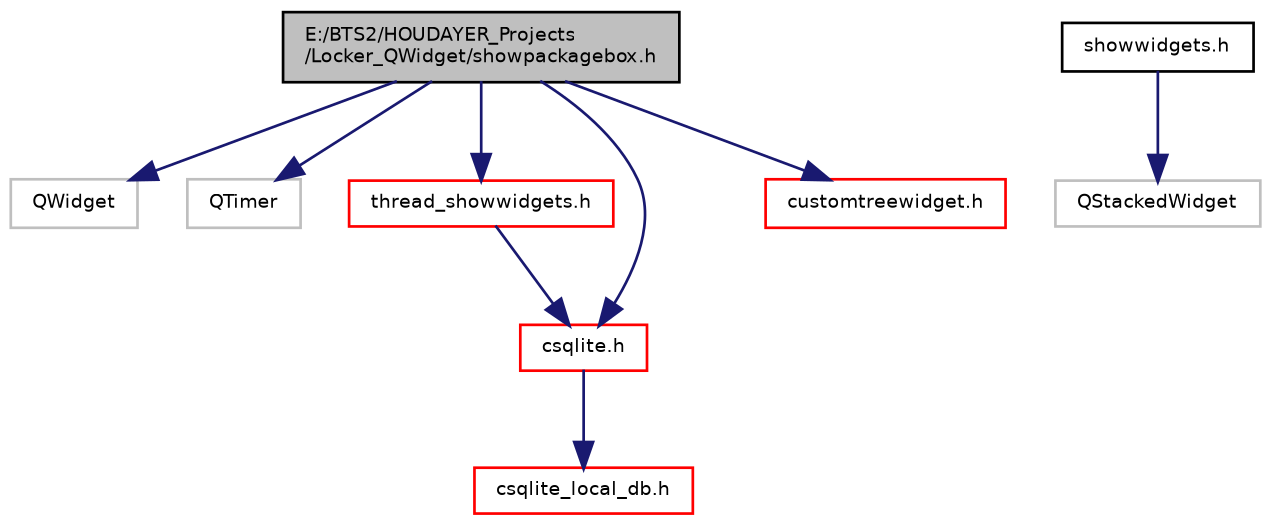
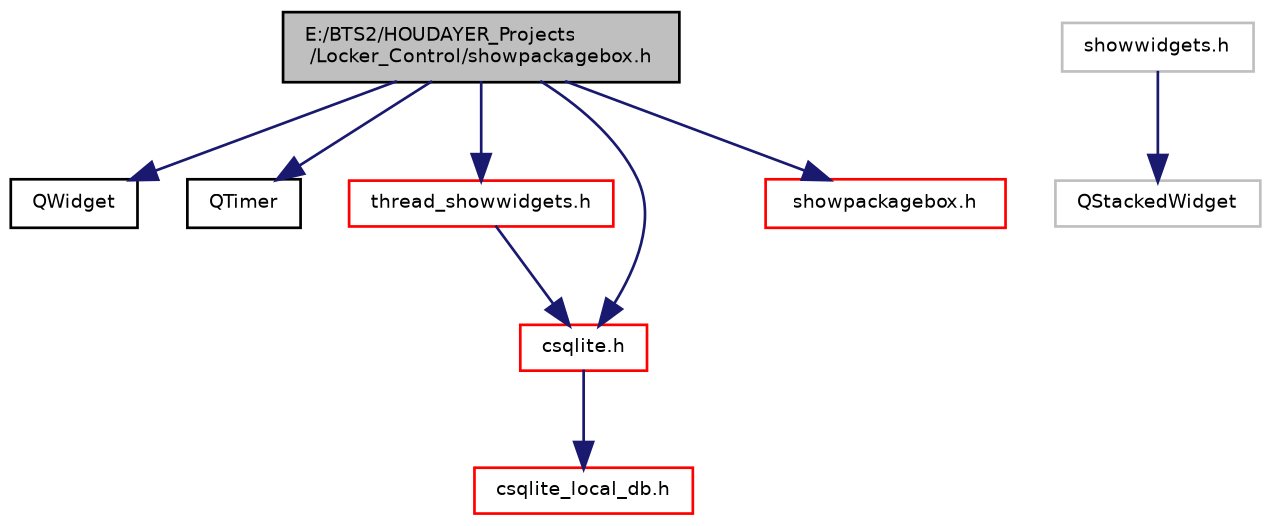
  digraph {
    node [color=red fontname=Helvetica fontsize=7 shape=record]
    edge [color=midnightblue fontname=Helvetica fontsize=7 labelfontname=Helvetica labelfontsize=7 style=solid]
-   n1 [color=black fillcolor=grey75 fontcolor=black height=0.2 label="E:/BTS2/HOUDAYER_Projects\l/Locker_QWidget/showpackagebox.h" style=filled width=0.4]
-   n2 [color=grey75 height=0.2 label=QWidget width=0.4]
-   n3 [color=grey75 height=0.2 label=QTimer width=0.4]
+   n1 [color=black fillcolor=grey75 fontcolor=black height=0.2 label="E:/BTS2/HOUDAYER_Projects\l/Locker_Control/showpackagebox.h" style=filled width=0.4]
+   n2 [color=black height=0.2 label=QWidget width=0.4]
+   n3 [color=black height=0.2 label=QTimer width=0.4]
    n4 [height=0.2 label="thread_showwidgets.h" width=0.4]
    n5 [height=0.2 label="csqlite.h" width=0.4]
-   n6 [height=0.2 label="customtreewidget.h" width=0.4]
-   n7 [color=black height=0.2 label="showwidgets.h" width=0.4]
+   n6 [height=0.2 label="showpackagebox.h" width=0.4]
+   n7 [color=grey75 height=0.2 label="showwidgets.h" width=0.4]
    n8 [color=grey75 height=0.2 label=QStackedWidget width=0.4]
    n9 [height=0.2 label="csqlite_local_db.h" width=0.4]
    n1 -> n2
    n1 -> n3
    n1 -> n4
    n1 -> n5
    n1 -> n6
    n4 -> n5
    n5 -> n9
    n7 -> n8
  }
